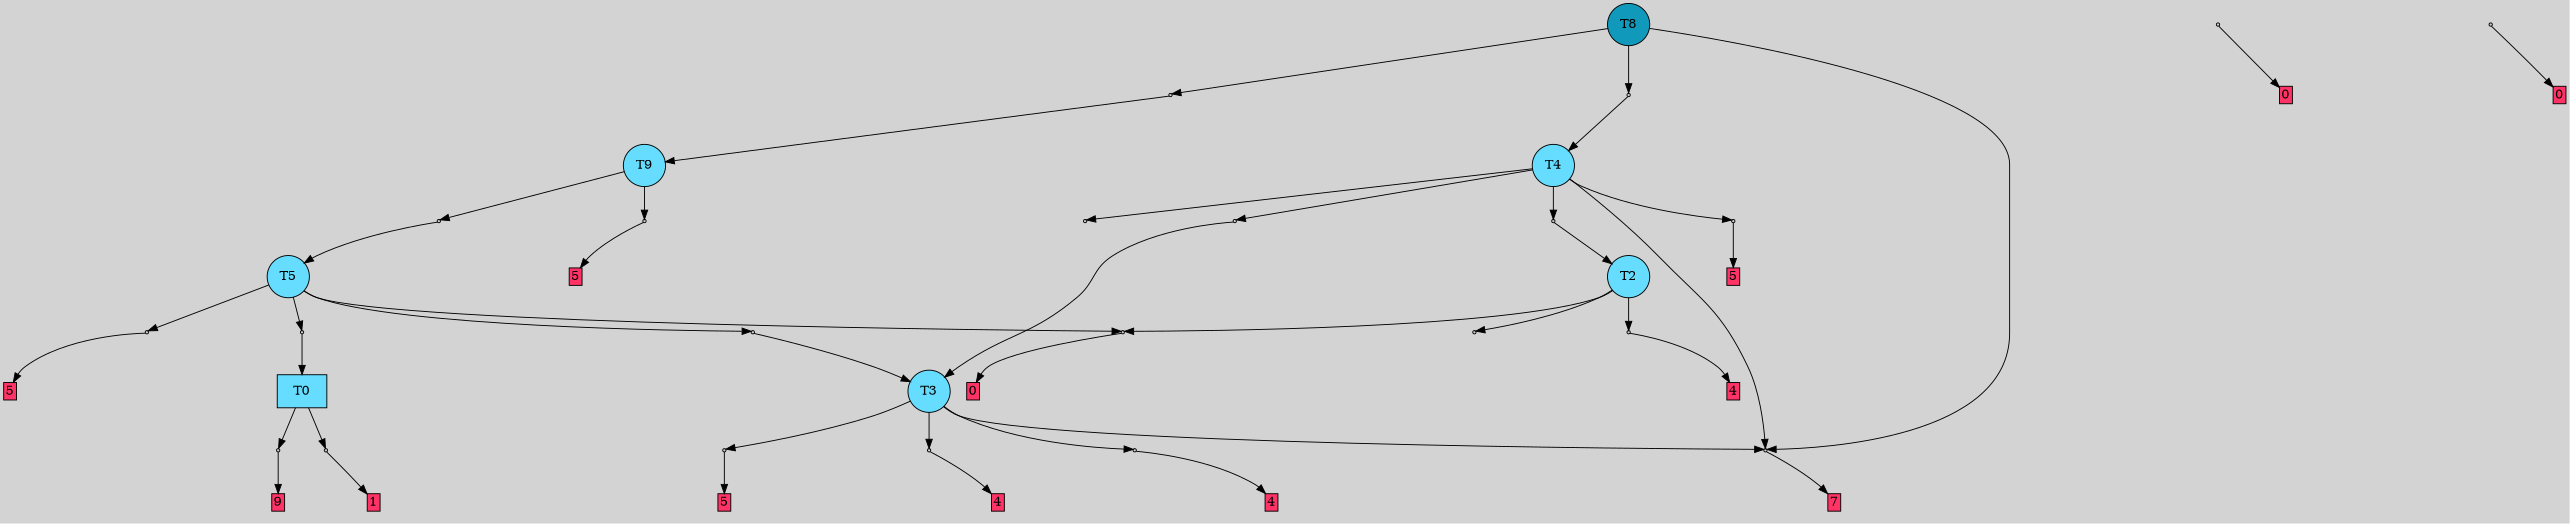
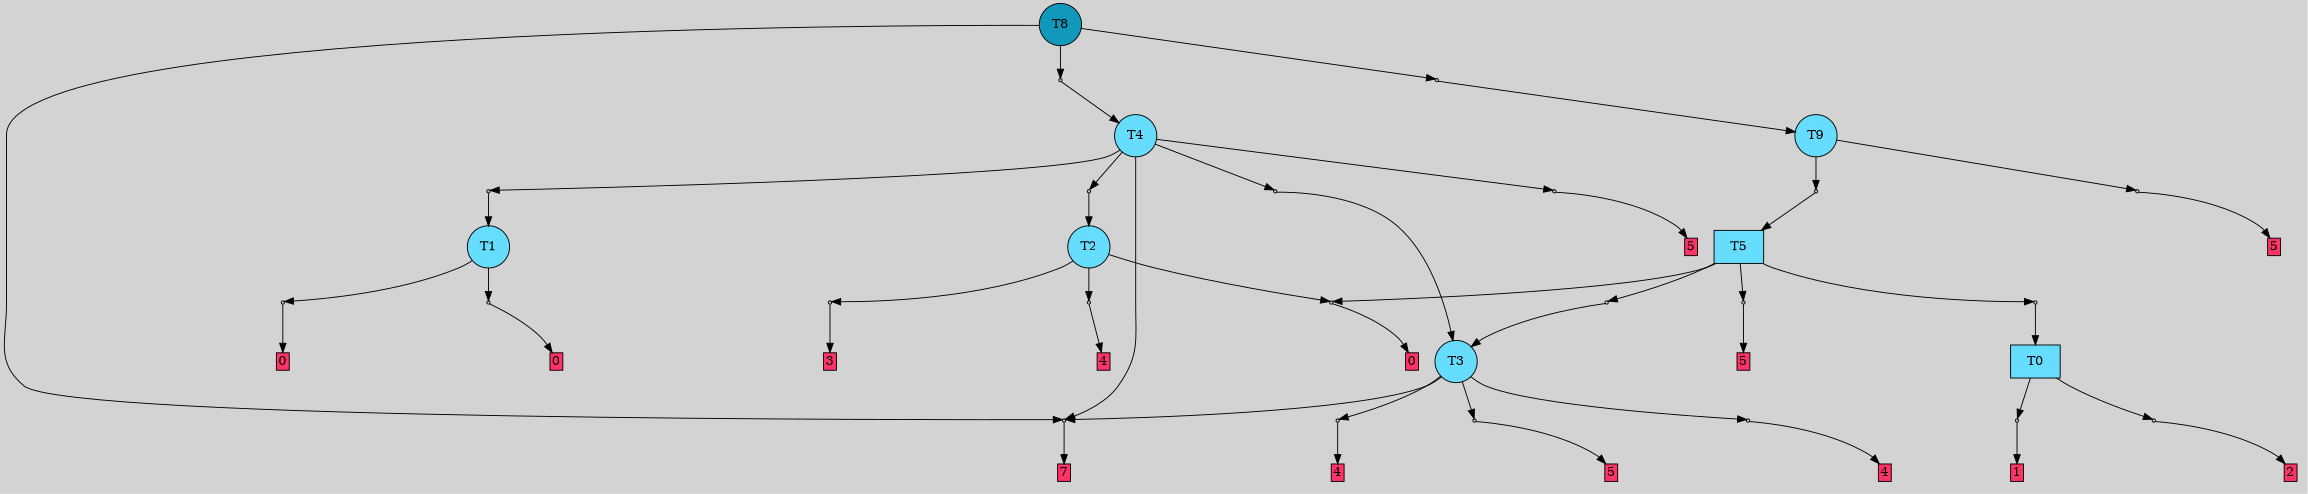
  digraph {
    bgcolor=lightgray
    node [shape=box style=filled]
    n1 [fillcolor="#1199bb" label=T8 shape=circle]
    P7 [fillcolor="#cccccc" shape=point]
    P20 [fillcolor="#cccccc" shape=point]
    P21 [fillcolor="#cccccc" shape=point]
    T0 [fillcolor="#66ddff"]
    P0 [fillcolor="#cccccc" shape=point]
    P1 [fillcolor="#cccccc" shape=point]
    I0 [style=invis]
    n9 [fillcolor="#ff3366" height=0 label=1 margin=0.03 width=0]
    n10 [label="1|0&1|3#3|7#0|5#1|7#4|4#2|4&#92;n" style=invis]
-   n11 [fillcolor="#ff3366" height=0 label=9 margin=0.03 width=0]
+   n11 [fillcolor="#ff3366" height=0 label=2 margin=0.03 width=0]
+   T1 [fillcolor="#66ddff" shape=circle]
    P2 [fillcolor="#cccccc" shape=point]
    P3 [fillcolor="#cccccc" shape=point]
    n15 [label="3|0&3|3#3|7#0|1#4|6#1|3#3|6&#92;n" style=invis]
    n16 [fillcolor="#ff3366" height=0 label=0 margin=0.03 width=0]
    n17 [label="4|0&2|3#3|6#0|2#4|0#4|4#1|3&#92;n" style=invis]
    n18 [fillcolor="#ff3366" height=0 label=0 margin=0.03 width=0]
    T2 [fillcolor="#66ddff" shape=circle]
    P4 [fillcolor="#cccccc" shape=point]
    P5 [fillcolor="#cccccc" shape=point]
    P6 [fillcolor="#cccccc" shape=point]
    n23 [label="8|5&1|3#0|6#4|2#1|0#2|2#4|0&#92;n3|3&0|5#3|4#2|7#3|4#0|4#2|4&#92;n8|0&4|5#3|4#1|1#2|7#0|3#4|5&#92;n" style=invis]
    n24 [fillcolor="#ff3366" height=0 label=4 margin=0.03 width=0]
    n25 [label="1|0&4|3#0|4#0|5#3|0#3|0#2|7&#92;n" style=invis]
+   n26 [fillcolor="#ff3366" height=0 label=3 margin=0.03 width=0]
    n27 [label="2|6&3|1#4|5#4|1#4|3#1|7#4|0&#92;n0|0&2|0#0|6#0|6#4|5#0|3#2|2&#92;n" style=invis]
    n28 [fillcolor="#ff3366" height=0 label=0 margin=0.03 width=0]
    T3 [fillcolor="#66ddff" shape=circle]
    P8 [fillcolor="#cccccc" shape=point]
    P9 [fillcolor="#cccccc" shape=point]
    P10 [fillcolor="#cccccc" shape=point]
    n33 [label="6|0&3|1#3|7#0|2#1|0#2|1#0|7&#92;n" style=invis]
    n34 [fillcolor="#ff3366" height=0 label=7 margin=0.03 width=0]
    n35 [label="8|0&4|5#3|4#1|1#2|7#0|3#4|5&#92;n" style=invis]
    n36 [fillcolor="#ff3366" height=0 label=4 margin=0.03 width=0]
    n37 [label="6|6&3|0#1|1#0|1#3|7#0|4#2|3&#92;n4|0&1|5#0|6#3|2#4|5#3|2#0|6&#92;n" style=invis]
    n38 [fillcolor="#ff3366" height=0 label=5 margin=0.03 width=0]
    n39 [label="7|3&3|7#4|5#0|1#0|7#2|7#4|2&#92;n8|0&4|5#3|4#1|1#2|7#0|3#4|5&#92;n" style=invis]
    n40 [fillcolor="#ff3366" height=0 label=4 margin=0.03 width=0]
    T4 [fillcolor="#66ddff" shape=circle]
    P11 [fillcolor="#cccccc" shape=point]
    P12 [fillcolor="#cccccc" shape=point]
    P13 [fillcolor="#cccccc" shape=point]
    P14 [fillcolor="#cccccc" shape=point]
    n46 [label="6|3&4|5#4|6#3|2#1|3#0|4#0|6&#92;n3|0&0|3#3|5#2|7#0|2#1|2#4|7&#92;n" style=invis]
    n47 [fillcolor="#ff3366" height=0 label=5 margin=0.03 width=0]
    n48 [label="6|0&1|0#3|6#0|7#1|3#0|1#0|5&#92;n" style=invis]
    n49 [label="2|0&4|7#3|6#3|4#4|7#2|5#0|0&#92;n" style=invis]
    n50 [label="8|0&4|1#0|2#0|1#3|3#2|4#2|0&#92;n" style=invis]
-   T5 [fillcolor="#66ddff" shape=circle]
+   T5 [fillcolor="#66ddff"]
    P15 [fillcolor="#cccccc" shape=point]
    P16 [fillcolor="#cccccc" shape=point]
    P17 [fillcolor="#cccccc" shape=point]
    n55 [label="7|0&4|7#3|4#1|2#4|0#0|5#4|5&#92;n" style=invis]
    n56 [label="6|0&1|0#3|6#0|7#1|3#0|1#0|5&#92;n" style=invis]
    n57 [label="6|3&4|5#3|6#3|2#1|3#0|4#0|6&#92;n3|0&0|3#3|5#2|7#0|2#1|2#4|7&#92;n" style=invis]
    n58 [fillcolor="#ff3366" height=0 label=5 margin=0.03 width=0]
    n59 [fillcolor="#66ddff" label=T9 shape=circle]
    P18 [fillcolor="#cccccc" shape=point]
    P19 [fillcolor="#cccccc" shape=point]
    n62 [label="6|3&2|5#3|6#3|2#1|3#0|4#0|6&#92;n3|0&0|3#3|5#2|7#0|2#1|2#4|7&#92;n" style=invis]
    n63 [fillcolor="#ff3366" height=0 label=5 margin=0.03 width=0]
    n64 [label="6|0&4|5#0|4#3|0#3|6#2|3#4|0&#92;n" style=invis]
    n65 [label="7|2&0|6#1|4#1|0#2|1#1|3#2|2&#92;n6|0&0|2#0|1#4|1#2|4#2|4#2|1&#92;n" style=invis]
    n66 [label="3|0&3|0#0|2#3|6#3|3#0|3#2|3&#92;n" style=invis]
    subgraph sub_1 {
      rank=same
      n1
    }
    n1 -> P7
    n1 -> P20
    n1 -> P21
    P7 -> n33 [style=invis]
    P7 -> n34
    P20 -> n59
    P20 -> n65 [style=invis]
    P21 -> T4
    P21 -> n66 [style=invis]
    T0 -> P0
    T0 -> P1
    P0 -> I0 [style=invis]
    P0 -> n9
    P1 -> n10 [style=invis]
    P1 -> n11
+   T1 -> P2
+   T1 -> P3
    P2 -> n15 [style=invis]
    P2 -> n16
    P3 -> n17 [style=invis]
    P3 -> n18
    T2 -> P4
    T2 -> P5
    T2 -> P6
    P4 -> n23 [style=invis]
    P4 -> n24
    P5 -> n25 [style=invis]
+   P5 -> n26
    P6 -> n27 [style=invis]
    P6 -> n28
    T3 -> P7
    T3 -> P8
    T3 -> P9
    T3 -> P10
    P8 -> n35 [style=invis]
    P8 -> n36
    P9 -> n37 [style=invis]
    P9 -> n38
    P10 -> n39 [style=invis]
    P10 -> n40
    T4 -> P7
    T4 -> P11
    T4 -> P12
    T4 -> P13
    T4 -> P14
    P11 -> n46 [style=invis]
    P11 -> n47
    P12 -> T3
    P12 -> n48 [style=invis]
+   P13 -> T1
    P13 -> n49 [style=invis]
    P14 -> T2
    P14 -> n50 [style=invis]
    T5 -> P6
    T5 -> P15
    T5 -> P16
    T5 -> P17
    P15 -> T0
    P15 -> n55 [style=invis]
    P16 -> T3
    P16 -> n56 [style=invis]
    P17 -> n57 [style=invis]
    P17 -> n58
    n59 -> P18
    n59 -> P19
    P18 -> n62 [style=invis]
    P18 -> n63
    P19 -> T5
    P19 -> n64 [style=invis]
  }
